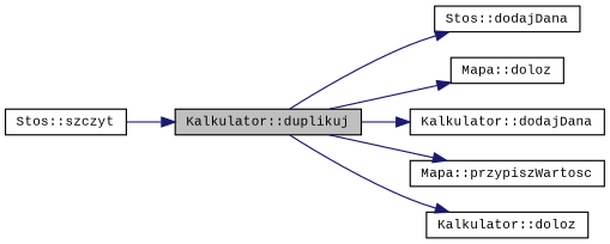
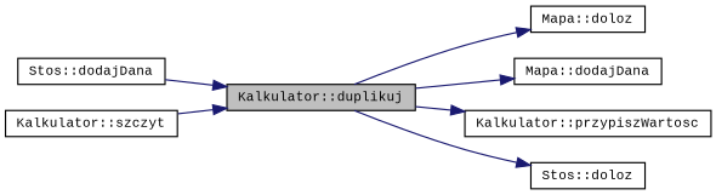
  digraph {
    fontname="Liberation Mono"
    rankdir=LR
    node [color=black fillcolor=white fontname="Liberation Mono" fontsize=10 shape=record style=filled]
    edge [color=midnightblue fontname="Liberation Mono" fontsize=10 labelfontname=Helvetica labelfontsize=10 style=solid]
    n1 [fillcolor=grey75 fontcolor=black height=0.2 label="Kalkulator::duplikuj" width=0.4]
    n2 [height=0.2 label="Stos::dodajDana" width=0.4]
    n3 [height=0.2 label="Mapa::doloz" width=0.4]
-   n4 [height=0.2 label="Kalkulator::dodajDana" width=0.4]
-   n5 [height=0.2 label="Mapa::przypiszWartosc" width=0.4]
-   n6 [height=0.2 label="Kalkulator::doloz" width=0.4]
-   n7 [height=0.2 label="Stos::szczyt" width=0.4]
-   n1 -> n2
+   n4 [height=0.2 label="Mapa::dodajDana" width=0.4]
+   n5 [height=0.2 label="Kalkulator::przypiszWartosc" width=0.4]
+   n6 [height=0.2 label="Stos::doloz" width=0.4]
+   n7 [height=0.2 label="Kalkulator::szczyt" width=0.4]
+   n2 -> n1
    n1 -> n3
    n1 -> n4
    n1 -> n5
    n1 -> n6
    n7 -> n1
  }
